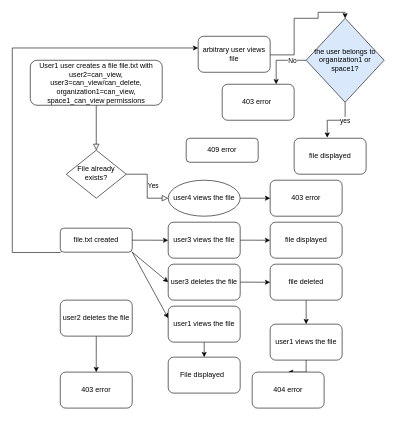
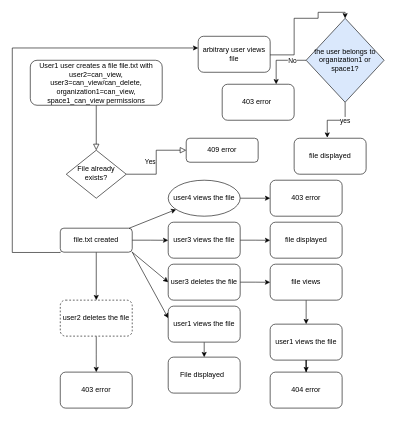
  <mxCell id="0" />
  <mxCell id="1" parent="0" />
  <mxCell id="2" value="" style="rounded=0;html=1;jettySize=auto;orthogonalLoop=1;fontSize=11;endArrow=block;endFill=0;endSize=8;strokeWidth=1;shadow=0;labelBackgroundColor=none;edgeStyle=orthogonalEdgeStyle;" parent="1" source="3" target="5" edge="1"><mxGeometry relative="1" as="geometry" /></mxCell>
  <mxCell id="3" value="User1 user creates a file file.txt with user2=can_view, user3=can_view/can_delete,&lt;br&gt;organization1=can_view,&lt;br&gt;space1_can_view permissions" style="rounded=1;whiteSpace=wrap;html=1;fontSize=12;glass=0;strokeWidth=1;shadow=0;" parent="1" vertex="1"><mxGeometry x="50" y="100" width="220" height="75" as="geometry" /></mxCell>
- <mxCell id="4" value="Yes" style="edgeStyle=orthogonalEdgeStyle;rounded=0;html=1;jettySize=auto;orthogonalLoop=1;fontSize=11;endArrow=block;endFill=0;endSize=8;strokeWidth=1;shadow=0;labelBackgroundColor=none;" parent="1" source="5" target="27" edge="1"><mxGeometry y="10" relative="1" as="geometry"><mxPoint as="offset" /></mxGeometry></mxCell>
+ <mxCell id="4" value="Yes" style="edgeStyle=orthogonalEdgeStyle;rounded=0;html=1;jettySize=auto;orthogonalLoop=1;fontSize=11;endArrow=block;endFill=0;endSize=8;strokeWidth=1;shadow=0;labelBackgroundColor=none;" parent="1" source="5" target="6" edge="1"><mxGeometry y="10" relative="1" as="geometry"><mxPoint as="offset" /></mxGeometry></mxCell>
  <mxCell id="5" value="File already exists?" style="rhombus;whiteSpace=wrap;html=1;shadow=0;fontFamily=Helvetica;fontSize=12;align=center;strokeWidth=1;spacing=6;spacingTop=-4;" parent="1" vertex="1"><mxGeometry x="110" y="250" width="100" height="80" as="geometry" /></mxCell>
  <mxCell id="6" value="409 error" style="rounded=1;whiteSpace=wrap;html=1;fontSize=12;glass=0;strokeWidth=1;shadow=0;" parent="1" vertex="1"><mxGeometry x="310" y="230" width="120" height="40" as="geometry" /></mxCell>
+ <mxCell id="7" style="edgeStyle=orthogonalEdgeStyle;rounded=0;orthogonalLoop=1;jettySize=auto;html=1;exitX=0.5;exitY=1;exitDx=0;exitDy=0;entryX=0.5;entryY=0;entryDx=0;entryDy=0;" edge="1" parent="1" source="10" target="12"><mxGeometry relative="1" as="geometry" /></mxCell>
  <mxCell id="8" style="edgeStyle=orthogonalEdgeStyle;rounded=0;orthogonalLoop=1;jettySize=auto;html=1;exitX=1;exitY=0.5;exitDx=0;exitDy=0;" edge="1" parent="1" source="10"><mxGeometry relative="1" as="geometry"><mxPoint x="280" y="400.2" as="targetPoint" /></mxGeometry></mxCell>
  <mxCell id="9" style="edgeStyle=orthogonalEdgeStyle;rounded=0;orthogonalLoop=1;jettySize=auto;html=1;" edge="1" parent="1"><mxGeometry relative="1" as="geometry"><mxPoint x="330" y="79.5" as="targetPoint" /><mxPoint x="100" y="419.5" as="sourcePoint" /><Array as="points"><mxPoint x="100" y="420.5" /><mxPoint x="20" y="420.5" /></Array></mxGeometry></mxCell>
  <mxCell id="10" value="file.txt created" style="rounded=1;whiteSpace=wrap;html=1;fontSize=12;glass=0;strokeWidth=1;shadow=0;" parent="1" vertex="1"><mxGeometry x="100" y="380" width="120" height="40" as="geometry" /></mxCell>
  <mxCell id="11" style="edgeStyle=orthogonalEdgeStyle;rounded=0;orthogonalLoop=1;jettySize=auto;html=1;" edge="1" parent="1" source="12"><mxGeometry relative="1" as="geometry"><mxPoint x="160" y="620" as="targetPoint" /></mxGeometry></mxCell>
- <mxCell id="12" value="user2 deletes the file" style="rounded=1;whiteSpace=wrap;html=1;" vertex="1" parent="1"><mxGeometry x="100" y="500" width="120" height="60" as="geometry" /></mxCell>
+ <mxCell id="12" value="user2 deletes the file" style="rounded=1;whiteSpace=wrap;html=1;dashed=1;" vertex="1" parent="1"><mxGeometry x="100" y="500" width="120" height="60" as="geometry" /></mxCell>
  <mxCell id="13" value="403&amp;nbsp;error" style="rounded=1;whiteSpace=wrap;html=1;" vertex="1" parent="1"><mxGeometry x="100" y="620" width="120" height="60" as="geometry" /></mxCell>
  <mxCell id="14" style="edgeStyle=orthogonalEdgeStyle;rounded=0;orthogonalLoop=1;jettySize=auto;html=1;exitX=1;exitY=0.5;exitDx=0;exitDy=0;" edge="1" parent="1" source="15"><mxGeometry relative="1" as="geometry"><mxPoint x="450" y="400.2" as="targetPoint" /></mxGeometry></mxCell>
  <mxCell id="15" value="user3 views the file" style="rounded=1;whiteSpace=wrap;html=1;" vertex="1" parent="1"><mxGeometry x="280" y="370" width="120" height="60" as="geometry" /></mxCell>
  <mxCell id="16" value="file displayed" style="rounded=1;whiteSpace=wrap;html=1;" vertex="1" parent="1"><mxGeometry x="450" y="370" width="120" height="60" as="geometry" /></mxCell>
  <mxCell id="17" value="" style="endArrow=classic;html=1;rounded=0;exitX=1;exitY=1;exitDx=0;exitDy=0;" edge="1" parent="1" source="10"><mxGeometry width="50" height="50" relative="1" as="geometry"><mxPoint x="400" y="420" as="sourcePoint" /><mxPoint x="280" y="470" as="targetPoint" /></mxGeometry></mxCell>
  <mxCell id="18" style="edgeStyle=orthogonalEdgeStyle;rounded=0;orthogonalLoop=1;jettySize=auto;html=1;exitX=1;exitY=0.5;exitDx=0;exitDy=0;" edge="1" parent="1" source="19"><mxGeometry relative="1" as="geometry"><mxPoint x="450" y="470.2" as="targetPoint" /></mxGeometry></mxCell>
  <mxCell id="19" value="user3 deletes the file" style="rounded=1;whiteSpace=wrap;html=1;" vertex="1" parent="1"><mxGeometry x="280" y="440" width="120" height="60" as="geometry" /></mxCell>
  <mxCell id="20" style="edgeStyle=orthogonalEdgeStyle;rounded=0;orthogonalLoop=1;jettySize=auto;html=1;exitX=0.5;exitY=1;exitDx=0;exitDy=0;" edge="1" parent="1" source="21"><mxGeometry relative="1" as="geometry"><mxPoint x="510" y="540" as="targetPoint" /></mxGeometry></mxCell>
- <mxCell id="21" value="file deleted" style="rounded=1;whiteSpace=wrap;html=1;" vertex="1" parent="1"><mxGeometry x="450" y="440" width="120" height="60" as="geometry" /></mxCell>
+ <mxCell id="21" value="file views" style="rounded=1;whiteSpace=wrap;html=1;" vertex="1" parent="1"><mxGeometry x="450" y="440" width="120" height="60" as="geometry" /></mxCell>
  <mxCell id="22" style="edgeStyle=orthogonalEdgeStyle;rounded=0;orthogonalLoop=1;jettySize=auto;html=1;" edge="1" parent="1" source="23" target="24"><mxGeometry relative="1" as="geometry"><mxPoint x="510" y="640" as="targetPoint" /></mxGeometry></mxCell>
  <mxCell id="23" value="user1 views the file" style="rounded=1;whiteSpace=wrap;html=1;" vertex="1" parent="1"><mxGeometry x="450" y="540" width="120" height="60" as="geometry" /></mxCell>
- <mxCell id="24" value="404 error" style="rounded=1;whiteSpace=wrap;html=1;" vertex="1" parent="1"><mxGeometry x="420" y="620" width="120" height="60" as="geometry" /></mxCell>
+ <mxCell id="24" value="404 error" style="rounded=1;whiteSpace=wrap;html=1;" vertex="1" parent="1"><mxGeometry x="450" y="620" width="120" height="60" as="geometry" /></mxCell>
+ <mxCell id="25" value="" style="endArrow=classic;html=1;rounded=0;exitX=0.955;exitY=0.004;exitDx=0;exitDy=0;exitPerimeter=0;" edge="1" parent="1" source="10" target="27"><mxGeometry width="50" height="50" relative="1" as="geometry"><mxPoint x="230" y="380" as="sourcePoint" /><mxPoint x="280" y="330" as="targetPoint" /></mxGeometry></mxCell>
  <mxCell id="26" style="edgeStyle=orthogonalEdgeStyle;rounded=0;orthogonalLoop=1;jettySize=auto;html=1;exitX=1;exitY=0.5;exitDx=0;exitDy=0;" edge="1" parent="1" source="27" target="28"><mxGeometry relative="1" as="geometry"><mxPoint x="450" y="330.2" as="targetPoint" /></mxGeometry></mxCell>
  <mxCell id="27" value="user4 views the file" style="ellipse;whiteSpace=wrap;html=1;" vertex="1" parent="1"><mxGeometry x="280" y="300" width="120" height="60" as="geometry" /></mxCell>
  <mxCell id="28" value="403 error" style="rounded=1;whiteSpace=wrap;html=1;" vertex="1" parent="1"><mxGeometry x="450" y="300" width="120" height="60" as="geometry" /></mxCell>
  <mxCell id="29" value="" style="endArrow=classic;html=1;rounded=0;exitX=1;exitY=1;exitDx=0;exitDy=0;" edge="1" parent="1" source="10"><mxGeometry width="50" height="50" relative="1" as="geometry"><mxPoint x="310" y="390" as="sourcePoint" /><mxPoint x="280" y="530" as="targetPoint" /></mxGeometry></mxCell>
  <mxCell id="30" style="edgeStyle=orthogonalEdgeStyle;rounded=0;orthogonalLoop=1;jettySize=auto;html=1;exitX=0.5;exitY=1;exitDx=0;exitDy=0;entryX=0.5;entryY=0;entryDx=0;entryDy=0;" edge="1" parent="1" source="31" target="32"><mxGeometry relative="1" as="geometry"><mxPoint x="340.143" y="590" as="targetPoint" /><Array as="points" /></mxGeometry></mxCell>
  <mxCell id="31" value="user1 views the file" style="rounded=1;whiteSpace=wrap;html=1;" vertex="1" parent="1"><mxGeometry x="280" y="510" width="120" height="60" as="geometry" /></mxCell>
  <mxCell id="32" value="File displayed&lt;span style=&quot;white-space: pre;&quot;&gt;&#09;&lt;/span&gt;" style="rounded=1;whiteSpace=wrap;html=1;" vertex="1" parent="1"><mxGeometry x="280" y="595" width="120" height="60" as="geometry" /></mxCell>
  <mxCell id="33" style="edgeStyle=orthogonalEdgeStyle;rounded=0;orthogonalLoop=1;jettySize=auto;html=1;exitX=1;exitY=0.5;exitDx=0;exitDy=0;entryX=0.5;entryY=0;entryDx=0;entryDy=0;" edge="1" parent="1" target="39"><mxGeometry relative="1" as="geometry"><mxPoint x="500" y="20" as="targetPoint" /><mxPoint x="448.5" y="90" as="sourcePoint" /><Array as="points"><mxPoint x="449" y="91" /><mxPoint x="490" y="91" /><mxPoint x="490" y="30" /><mxPoint x="530" y="30" /><mxPoint x="530" y="20" /><mxPoint x="575" y="20" /></Array></mxGeometry></mxCell>
  <mxCell id="34" value="arbitrary user views file" style="rounded=1;whiteSpace=wrap;html=1;" vertex="1" parent="1"><mxGeometry x="330" y="60" width="120" height="60" as="geometry" /></mxCell>
  <mxCell id="35" style="edgeStyle=orthogonalEdgeStyle;rounded=0;orthogonalLoop=1;jettySize=auto;html=1;entryX=0.46;entryY=-0.017;entryDx=0;entryDy=0;entryPerimeter=0;" edge="1" parent="1" source="39" target="40"><mxGeometry relative="1" as="geometry"><mxPoint x="570" y="210" as="targetPoint" /></mxGeometry></mxCell>
  <mxCell id="36" value="yes" style="edgeLabel;html=1;align=center;verticalAlign=middle;resizable=0;points=[];" vertex="1" connectable="0" parent="35"><mxGeometry x="-0.299" relative="1" as="geometry"><mxPoint as="offset" /></mxGeometry></mxCell>
  <mxCell id="37" style="edgeStyle=orthogonalEdgeStyle;rounded=0;orthogonalLoop=1;jettySize=auto;html=1;entryX=0.75;entryY=0;entryDx=0;entryDy=0;" edge="1" parent="1" source="39" target="41"><mxGeometry relative="1" as="geometry" /></mxCell>
  <mxCell id="38" value="No" style="edgeLabel;html=1;align=center;verticalAlign=middle;resizable=0;points=[];" vertex="1" connectable="0" parent="37"><mxGeometry x="-0.459" relative="1" as="geometry"><mxPoint as="offset" /></mxGeometry></mxCell>
  <mxCell id="39" value="the user belongs to organization1 or space1?" style="rhombus;whiteSpace=wrap;html=1;fillColor=#dae8fc;" vertex="1" parent="1"><mxGeometry x="510" y="30" width="130" height="140" as="geometry" /></mxCell>
  <mxCell id="40" value="file displayed" style="rounded=1;whiteSpace=wrap;html=1;" vertex="1" parent="1"><mxGeometry x="490" y="230" width="120" height="60" as="geometry" /></mxCell>
  <mxCell id="41" value="403 error&lt;span style=&quot;white-space: pre;&quot;&gt;&#09;&lt;/span&gt;&lt;br&gt;" style="rounded=1;whiteSpace=wrap;html=1;" vertex="1" parent="1"><mxGeometry x="370" y="140" width="120" height="60" as="geometry" /></mxCell>
